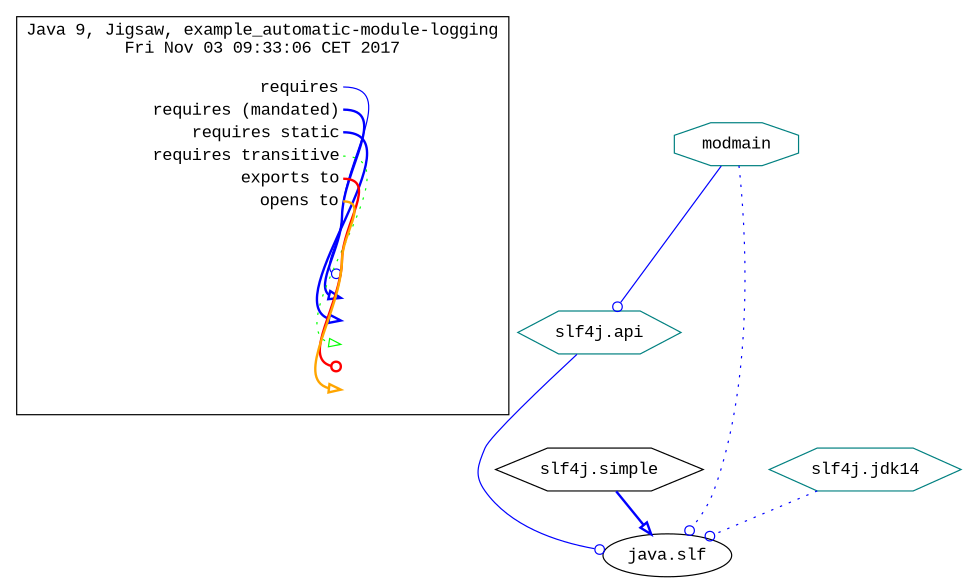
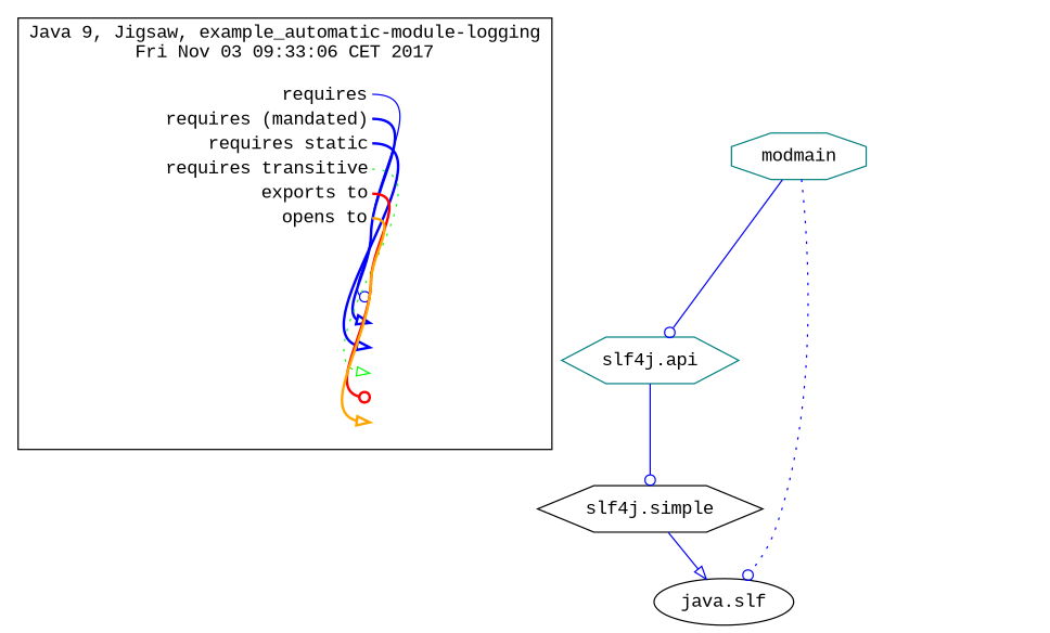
  digraph {
    fontname="Liberation Mono"
    rankdir=TB
    node [fontname="Liberation Mono" shape=hexagon color=teal]
    edge [arrowhead=odot color="#0000ff" fontname="Liberation Mono" style=solid]
    n1 [label=<<table border="0" cellpadding="2" cellspacing="0" cellborder="0">     <tr><td align="right" port="i1">requires</td></tr>     <tr><td align="right" port="i2">requires (mandated)</td></tr>     <tr><td align="right" port="i3">requires static</td></tr>     <tr><td align="right" port="i4">requires transitive</td></tr>     <tr><td align="right" port="i5">exports to</td></tr>     <tr><td align="right" port="i6">opens to</td></tr>     </table>> shape=plaintext color=""]
    n2 [label=<<table border="0" cellpadding="2" cellspacing="0" cellborder="0">     <tr><td port="i1">&nbsp;</td></tr>     <tr><td port="i2">&nbsp;</td></tr>     <tr><td port="i3">&nbsp;</td></tr>     <tr><td port="i4">&nbsp;</td></tr>     <tr><td port="i5">&nbsp;</td></tr>     <tr><td port="i6">&nbsp;</td></tr>     </table>> shape=plaintext color=""]
    n3 [label=modmain shape=octagon]
    n4 [label="slf4j.api"]
    n5 [color=black label="java.slf" shape=ellipse]
-   n6 [label="slf4j.jdk14"]
    n7 [color=black label="slf4j.simple"]
    subgraph cluster_1 {
      label="Java 9, Jigsaw, example_automatic-module-logging\nFri Nov 03 09:33:06 CET 2017"
      n1
      n2
    }
    n1 -> n2 [color=BLUE headport="i1:w" tailport="i1:e"]
    n1 -> n2 [arrowhead=onormal color=BLUE headport="i2:w" style=bold tailport="i2:e"]
    n1 -> n2 [arrowhead=onormal color=BLUE headport="i3:w" style=bold tailport="i3:e"]
    n1 -> n2 [arrowhead=onormal color=GREEN headport="i4:w" style=dotted tailport="i4:e"]
    n1 -> n2 [color=RED headport="i5:w" style=bold tailport="i5:e"]
    n1 -> n2 [arrowhead=onormal color=ORANGE headport="i6:w" style=bold tailport="i6:e"]
    n3 -> n4 [fontcolor="#0000ff" weight=8]
    n3 -> n5 [fontcolor="#0000ff" style=dotted weight=16]
-   n4 -> n5 [fontcolor="#0000ff" weight=16]
-   n6 -> n5 [fontcolor="#0000ff" style=dotted weight=16]
-   n7 -> n5 [arrowhead=onormal fontcolor="#0000ff" style=bold weight=16]
+   n4 -> n7 [fontcolor="#0000ff" weight=16]
+   n7 -> n5 [arrowhead=onormal fontcolor="#0000ff" weight=16]
  }
